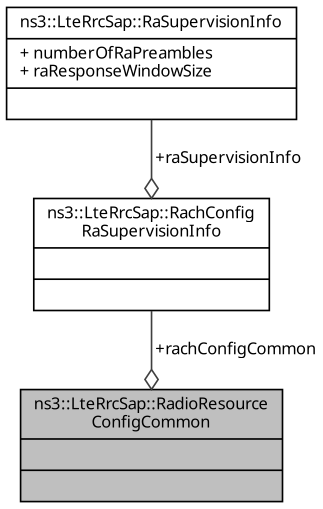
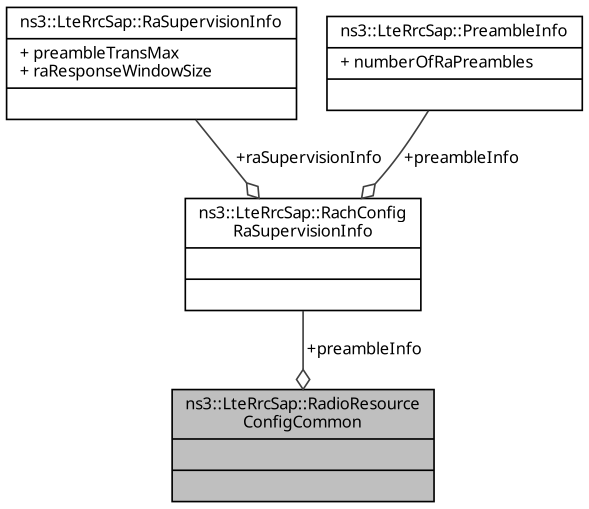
  digraph {
    fontname="Noto Sans"
    node [color=black fillcolor=white fontname="Noto Sans" fontsize=10 shape=record style=filled]
    edge [arrowhead=odiamond color=grey25 fontname="Noto Sans" fontsize=10 labelfontname=Helvetica labelfontsize=10 style=solid]
    n1 [fillcolor=grey75 fontcolor=black height=0.2 label="{ns3::LteRrcSap::RadioResource\lConfigCommon\n||}" width=0.4]
    n2 [height=0.2 label="{ns3::LteRrcSap::RachConfig\lRaSupervisionInfo\n||}" width=0.4]
-   n3 [height=0.2 label="{ns3::LteRrcSap::RaSupervisionInfo\n|+ numberOfRaPreambles\l+ raResponseWindowSize\l|}" width=0.4]
-   n2 -> n1 [label=" +rachConfigCommon"]
+   n3 [height=0.2 label="{ns3::LteRrcSap::RaSupervisionInfo\n|+ preambleTransMax\l+ raResponseWindowSize\l|}" width=0.4]
+   n4 [height=0.2 label="{ns3::LteRrcSap::PreambleInfo\n|+ numberOfRaPreambles\l|}" width=0.4]
+   n2 -> n1 [label=" +preambleInfo"]
    n3 -> n2 [label=" +raSupervisionInfo"]
+   n4 -> n2 [label=" +preambleInfo"]
  }
